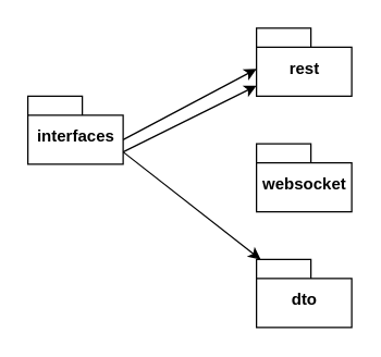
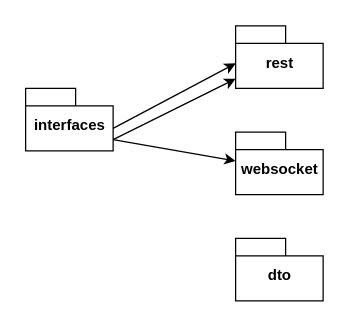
  <mxCell id="0" />
  <mxCell id="1" parent="0" />
  <mxCell id="2" value="interfaces&lt;br&gt;" style="shape=folder;fontStyle=1;spacingTop=10;tabWidth=40;tabHeight=14;tabPosition=left;html=1;" vertex="1" parent="1"><mxGeometry x="20" y="70" width="70" height="50" as="geometry" /></mxCell>
  <mxCell id="3" value="" style="endArrow=classic;html=1;exitX=0;exitY=0;exitDx=70;exitDy=32;exitPerimeter=0;" edge="1" parent="1" source="2"><mxGeometry width="50" height="50" relative="1" as="geometry"><mxPoint x="188" y="130" as="sourcePoint" /><mxPoint x="188" y="50" as="targetPoint" /></mxGeometry></mxCell>
  <mxCell id="4" value="rest&lt;br&gt;" style="shape=folder;fontStyle=1;spacingTop=10;tabWidth=40;tabHeight=14;tabPosition=left;html=1;" vertex="1" parent="1"><mxGeometry x="188" y="20" width="70" height="50" as="geometry" /></mxCell>
  <mxCell id="5" value="websocket&lt;br&gt;" style="shape=folder;fontStyle=1;spacingTop=10;tabWidth=40;tabHeight=14;tabPosition=left;html=1;" vertex="1" parent="1"><mxGeometry x="188" y="105" width="70" height="50" as="geometry" /></mxCell>
- <mxCell id="6" value="" style="endArrow=classic;html=1;exitX=0;exitY=0;exitDx=70;exitDy=41;exitPerimeter=0;" edge="1" parent="1" source="2" target="7"><mxGeometry width="50" height="50" relative="1" as="geometry"><mxPoint x="100" y="112" as="sourcePoint" /><mxPoint x="198" y="60" as="targetPoint" /></mxGeometry></mxCell>
+ <mxCell id="6" value="" style="endArrow=classic;html=1;exitX=0;exitY=0;exitDx=70;exitDy=41;exitPerimeter=0;entryX=0;entryY=0;entryDx=0;entryDy=23;entryPerimeter=0;" edge="1" parent="1" source="2" target="5"><mxGeometry width="50" height="50" relative="1" as="geometry"><mxPoint x="100" y="112" as="sourcePoint" /><mxPoint x="198" y="60" as="targetPoint" /></mxGeometry></mxCell>
  <mxCell id="7" value="dto&lt;br&gt;" style="shape=folder;fontStyle=1;spacingTop=10;tabWidth=40;tabHeight=14;tabPosition=left;html=1;" vertex="1" parent="1"><mxGeometry x="188" y="190" width="70" height="50" as="geometry" /></mxCell>
  <mxCell id="8" value="" style="endArrow=classic;html=1;exitX=0;exitY=0;exitDx=70;exitDy=41;exitPerimeter=0;" edge="1" parent="1" source="2" target="4"><mxGeometry width="50" height="50" relative="1" as="geometry"><mxPoint x="100" y="121" as="sourcePoint" /><mxPoint x="198" y="138" as="targetPoint" /></mxGeometry></mxCell>
